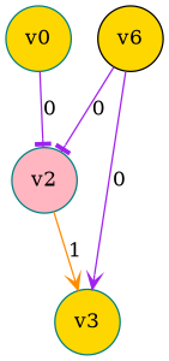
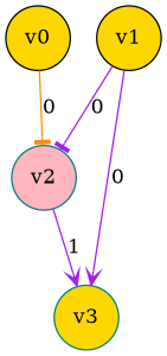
  digraph {
    node [color=black fillcolor=gold shape=circle style=filled]
    edge [arrowhead=tee color=darkorange]
-   n1 [color=teal label=v0]
+   n1 [label=v0]
    n2 [color=teal fillcolor=lightpink label=v2]
-   n3 [label=v6]
+   n3 [label=v1]
    n4 [color=teal label=v3]
-   n1 -> n2 [color=purple label=0]
-   n2 -> n4 [arrowhead=vee label=1]
+   n1 -> n2 [label=0]
+   n2 -> n4 [arrowhead=vee color=purple label=1]
    n3 -> n2 [color=purple label=0]
    n3 -> n4 [arrowhead=vee color=purple label=0]
  }
